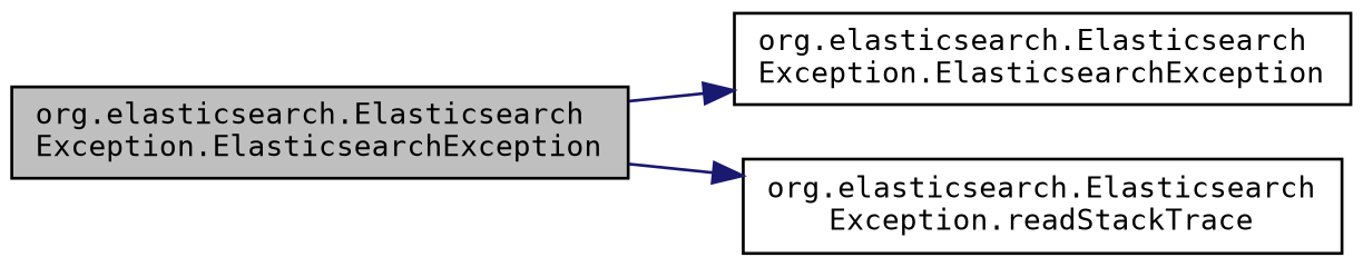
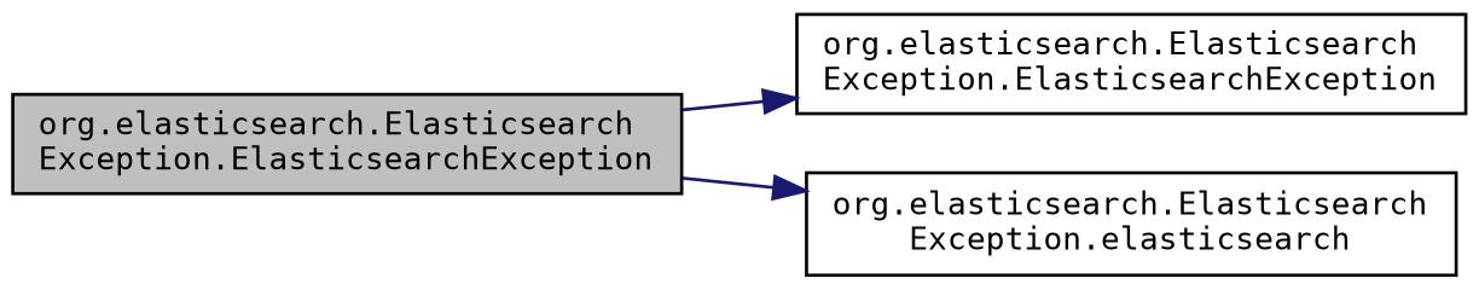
  digraph {
    rankdir=LR
    fontname="DejaVu Sans Mono"
    node [color=black fillcolor=white fontname="DejaVu Sans Mono" fontsize=10 shape=record style=filled]
    edge [color=midnightblue fontname="DejaVu Sans Mono" fontsize=10 labelfontname=Helvetica labelfontsize=10 style=solid]
    n1 [fillcolor=grey75 fontcolor=black height=0.2 label="org.elasticsearch.Elasticsearch\lException.ElasticsearchException" width=0.4]
    n2 [height=0.2 label="org.elasticsearch.Elasticsearch\lException.ElasticsearchException" width=0.4]
-   n3 [height=0.2 label="org.elasticsearch.Elasticsearch\lException.readStackTrace" width=0.4]
+   n3 [height=0.2 label="org.elasticsearch.Elasticsearch\lException.elasticsearch" width=0.4]
    n1 -> n2
    n1 -> n3
  }
